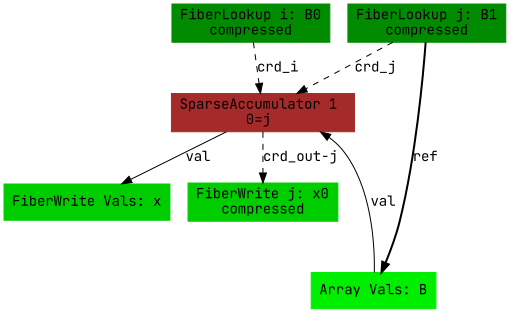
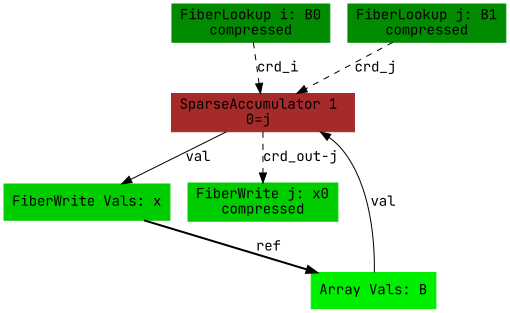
  digraph {
    fontname="JetBrains Mono"
    node [color=green4 fontname="JetBrains Mono" shape=box style=filled tensor=B type=fiberlookup]
    edge [fontname="JetBrains Mono" style=dashed type=crd]
    n1 [format=compressed index=i label="FiberLookup i: B0\ncompressed" root=true src=true]
    n2 [color=brown in0=j label="SparseAccumulator 1 \n0=j " order=1 type=spaccumulator tensor=""]
    n3 [color=green3 label="FiberWrite Vals: x" sink=true tensor=x type=fiberwrite]
    n4 [color=green3 crdsize=B1_dim format=compressed index=j label="FiberWrite j: x0\ncompressed" segsize=2 sink=true tensor=x type=fiberwrite]
    n5 [format=compressed index=j label="FiberLookup j: B1\ncompressed" root=false src=true]
    n6 [color=green2 label="Array Vals: B" type=arrayvals]
    n1 -> n2 [label=crd_i]
    n2 -> n3 [label=val type=val style=""]
    n2 -> n4 [label="crd_out-j"]
    n5 -> n2 [label=crd_j]
-   n5 -> n6 [label=ref style=bold type=ref]
+   n3 -> n6 [label=ref style=bold type=ref]
    n6 -> n2 [label=val type=val style=""]
  }
